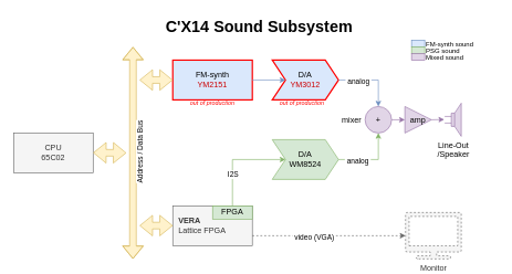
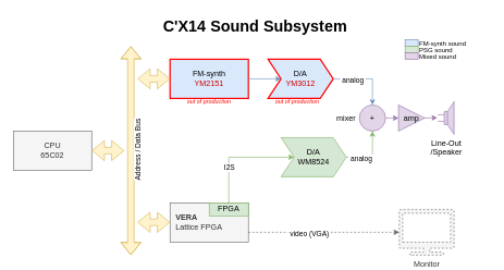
  <mxCell id="0" />
  <mxCell id="1" parent="0" />
  <mxCell id="2" value="&amp;nbsp; &lt;b&gt;VERA&lt;/b&gt;&lt;br&gt;&amp;nbsp; Lattice FPGA" style="rounded=0;whiteSpace=wrap;html=1;align=left;fillColor=#f5f5f5;fontColor=#333333;strokeColor=#666666;" parent="1" vertex="1"><mxGeometry x="260" y="310" width="120" height="60" as="geometry" /></mxCell>
  <mxCell id="3" value="FPGA" style="rounded=0;whiteSpace=wrap;html=1;fillColor=#d5e8d4;strokeColor=#82b366;" parent="1" vertex="1"><mxGeometry x="320" y="310" width="60" height="20" as="geometry" /></mxCell>
  <mxCell id="4" value="" style="endArrow=classic;html=1;rounded=0;exitX=1;exitY=0.75;exitDx=0;exitDy=0;fillColor=#f5f5f5;strokeColor=#666666;dashed=1;" parent="1" source="2" target="21" edge="1"><mxGeometry width="50" height="50" relative="1" as="geometry"><mxPoint x="390" y="400" as="sourcePoint" /><mxPoint x="640" y="350" as="targetPoint" /></mxGeometry></mxCell>
  <mxCell id="5" value="&amp;nbsp;video (VGA)" style="edgeLabel;html=1;align=center;verticalAlign=middle;resizable=0;points=[];" parent="4" vertex="1" connectable="0"><mxGeometry x="-0.21" y="-1" relative="1" as="geometry"><mxPoint as="offset" /></mxGeometry></mxCell>
- <mxCell id="6" value="D/A&lt;br&gt;WM8524" style="shape=step;perimeter=stepPerimeter;whiteSpace=wrap;html=1;fixedSize=1;size=20;fillColor=#d5e8d4;strokeColor=#82b366;" parent="1" vertex="1"><mxGeometry x="410" y="210" width="100" height="60" as="geometry" /></mxCell>
+ <mxCell id="6" value="D/A&lt;br&gt;WM8524" style="shape=step;perimeter=stepPerimeter;whiteSpace=wrap;html=1;fixedSize=1;size=20;fillColor=#d5e8d4;strokeColor=#82b366;" parent="1" vertex="1"><mxGeometry x="430" y="210" width="100" height="60" as="geometry" /></mxCell>
  <mxCell id="7" value="" style="endArrow=classic;html=1;rounded=0;exitX=0.5;exitY=0;exitDx=0;exitDy=0;fillColor=#d5e8d4;strokeColor=#82b366;" parent="1" source="3" target="6" edge="1"><mxGeometry width="50" height="50" relative="1" as="geometry"><mxPoint x="320" y="290" as="sourcePoint" /><mxPoint x="370" y="240" as="targetPoint" /><Array as="points"><mxPoint x="350" y="240" /></Array></mxGeometry></mxCell>
  <mxCell id="8" value="&amp;nbsp;I2S&amp;nbsp;" style="edgeLabel;html=1;align=center;verticalAlign=middle;resizable=0;points=[];" parent="7" vertex="1" connectable="0"><mxGeometry x="-0.356" relative="1" as="geometry"><mxPoint as="offset" /></mxGeometry></mxCell>
  <mxCell id="9" value="+" style="ellipse;whiteSpace=wrap;html=1;aspect=fixed;fillColor=#e1d5e7;strokeColor=#9673a6;" parent="1" vertex="1"><mxGeometry x="550" y="160" width="40" height="40" as="geometry" /></mxCell>
  <mxCell id="10" value="FM-synth&lt;br&gt;&lt;font color=&quot;#cc0000&quot;&gt;YM2151&lt;/font&gt;" style="rounded=0;whiteSpace=wrap;html=1;fillColor=#dae8fc;strokeColor=#FF0000;strokeWidth=2;perimeterSpacing=0;" parent="1" vertex="1"><mxGeometry x="260" y="90" width="120" height="60" as="geometry" /></mxCell>
  <mxCell id="11" value="D/A&lt;br&gt;&lt;font color=&quot;#cc0000&quot;&gt;YM3012&lt;/font&gt;" style="shape=step;perimeter=stepPerimeter;whiteSpace=wrap;html=1;fixedSize=1;fillColor=#dae8fc;strokeColor=#FF0000;strokeWidth=2;" parent="1" vertex="1"><mxGeometry x="410" y="90" width="100" height="60" as="geometry" /></mxCell>
  <mxCell id="12" value="" style="endArrow=classic;html=1;rounded=0;exitX=1;exitY=0.5;exitDx=0;exitDy=0;entryX=0.5;entryY=1;entryDx=0;entryDy=0;fillColor=#d5e8d4;strokeColor=#82b366;" parent="1" source="6" target="9" edge="1"><mxGeometry width="50" height="50" relative="1" as="geometry"><mxPoint x="440" y="220" as="sourcePoint" /><mxPoint x="490" y="170" as="targetPoint" /><Array as="points"><mxPoint x="570" y="240" /></Array></mxGeometry></mxCell>
  <mxCell id="13" value="&amp;nbsp;analog&amp;nbsp;" style="edgeLabel;html=1;align=center;verticalAlign=middle;resizable=0;points=[];" parent="12" vertex="1" connectable="0"><mxGeometry x="-0.448" y="-1" relative="1" as="geometry"><mxPoint as="offset" /></mxGeometry></mxCell>
  <mxCell id="14" value="" style="endArrow=classic;html=1;rounded=0;exitX=1;exitY=0.5;exitDx=0;exitDy=0;entryX=0.5;entryY=0;entryDx=0;entryDy=0;fillColor=#dae8fc;strokeColor=#6c8ebf;" parent="1" source="11" target="9" edge="1"><mxGeometry width="50" height="50" relative="1" as="geometry"><mxPoint x="440" y="220" as="sourcePoint" /><mxPoint x="490" y="170" as="targetPoint" /><Array as="points"><mxPoint x="570" y="120" /></Array></mxGeometry></mxCell>
  <mxCell id="15" value="&amp;nbsp;analog&amp;nbsp;" style="edgeLabel;html=1;align=center;verticalAlign=middle;resizable=0;points=[];" parent="14" vertex="1" connectable="0"><mxGeometry x="-0.424" y="-1" relative="1" as="geometry"><mxPoint as="offset" /></mxGeometry></mxCell>
  <mxCell id="16" value="" style="endArrow=classic;html=1;rounded=0;exitX=1;exitY=0.5;exitDx=0;exitDy=0;fillColor=#dae8fc;strokeColor=#6c8ebf;" parent="1" source="10" target="11" edge="1"><mxGeometry width="50" height="50" relative="1" as="geometry"><mxPoint x="440" y="220" as="sourcePoint" /><mxPoint x="490" y="170" as="targetPoint" /></mxGeometry></mxCell>
  <mxCell id="17" value="mixer" style="text;html=1;strokeColor=none;fillColor=none;align=center;verticalAlign=middle;whiteSpace=wrap;rounded=0;" parent="1" vertex="1"><mxGeometry x="500" y="165" width="60" height="30" as="geometry" /></mxCell>
  <mxCell id="18" value="amp" style="triangle;whiteSpace=wrap;html=1;fillColor=#e1d5e7;strokeColor=#9673a6;" parent="1" vertex="1"><mxGeometry x="610" y="160" width="40" height="40" as="geometry" /></mxCell>
  <mxCell id="19" value="" style="endArrow=classic;html=1;rounded=0;exitX=1;exitY=0.5;exitDx=0;exitDy=0;entryX=0;entryY=0.5;entryDx=0;entryDy=0;fillColor=#e1d5e7;strokeColor=#9673a6;" parent="1" source="9" target="18" edge="1"><mxGeometry width="50" height="50" relative="1" as="geometry"><mxPoint x="440" y="220" as="sourcePoint" /><mxPoint x="490" y="170" as="targetPoint" /></mxGeometry></mxCell>
  <mxCell id="20" value="Line-Out &lt;br&gt;/Speaker" style="pointerEvents=1;verticalLabelPosition=bottom;shadow=0;dashed=0;align=center;html=1;verticalAlign=top;shape=mxgraph.electrical.electro-mechanical.loudspeaker;fillColor=#e1d5e7;strokeColor=#9673a6;" parent="1" vertex="1"><mxGeometry x="670" y="155" width="25" height="50" as="geometry" /></mxCell>
  <mxCell id="21" value="Monitor" style="sketch=0;pointerEvents=1;shadow=0;dashed=1;html=1;strokeColor=#666666;fillColor=#f5f5f5;labelPosition=center;verticalLabelPosition=bottom;verticalAlign=top;outlineConnect=0;align=center;shape=mxgraph.office.devices.tv;fontColor=#333333;" parent="1" vertex="1"><mxGeometry x="611" y="320" width="84" height="70" as="geometry" /></mxCell>
  <mxCell id="22" value="" style="endArrow=classic;html=1;rounded=0;exitX=1;exitY=0.5;exitDx=0;exitDy=0;entryX=-0.025;entryY=0.492;entryDx=0;entryDy=0;entryPerimeter=0;fillColor=#e1d5e7;strokeColor=#9673a6;" parent="1" source="18" target="20" edge="1"><mxGeometry width="50" height="50" relative="1" as="geometry"><mxPoint x="590" y="350" as="sourcePoint" /><mxPoint x="640" y="300" as="targetPoint" /></mxGeometry></mxCell>
  <mxCell id="23" value="CPU&lt;br&gt;65C02" style="rounded=0;whiteSpace=wrap;html=1;fillColor=#f5f5f5;fontColor=#333333;strokeColor=#666666;" parent="1" vertex="1"><mxGeometry x="20" y="200" width="120" height="60" as="geometry" /></mxCell>
  <mxCell id="24" value="" style="shape=flexArrow;endArrow=classic;startArrow=classic;html=1;rounded=0;fillColor=#fff2cc;strokeColor=#d6b656;" parent="1" edge="1"><mxGeometry width="100" height="100" relative="1" as="geometry"><mxPoint x="200" y="390" as="sourcePoint" /><mxPoint x="200" y="70" as="targetPoint" /><Array as="points"><mxPoint x="200" y="230" /></Array></mxGeometry></mxCell>
  <mxCell id="25" value="Address / Data Bus" style="edgeLabel;html=1;align=center;verticalAlign=middle;resizable=0;points=[];rotation=-90;" parent="24" vertex="1" connectable="0"><mxGeometry x="-0.041" y="-8" relative="1" as="geometry"><mxPoint x="2" y="-7" as="offset" /></mxGeometry></mxCell>
  <mxCell id="26" value="" style="shape=flexArrow;endArrow=classic;startArrow=classic;html=1;rounded=0;entryX=0;entryY=0.5;entryDx=0;entryDy=0;fillColor=#fff2cc;strokeColor=#d6b656;" parent="1" target="10" edge="1"><mxGeometry width="100" height="100" relative="1" as="geometry"><mxPoint x="210" y="120" as="sourcePoint" /><mxPoint x="370" y="280" as="targetPoint" /></mxGeometry></mxCell>
  <mxCell id="27" value="" style="shape=flexArrow;endArrow=classic;startArrow=classic;html=1;rounded=0;entryX=0;entryY=0.5;entryDx=0;entryDy=0;fillColor=#fff2cc;strokeColor=#d6b656;" parent="1" edge="1"><mxGeometry width="100" height="100" relative="1" as="geometry"><mxPoint x="210" y="339.71" as="sourcePoint" /><mxPoint x="260" y="339.71" as="targetPoint" /></mxGeometry></mxCell>
  <mxCell id="28" value="" style="shape=flexArrow;endArrow=classic;startArrow=classic;html=1;rounded=0;fillColor=#fff2cc;strokeColor=#d6b656;" parent="1" edge="1"><mxGeometry width="100" height="100" relative="1" as="geometry"><mxPoint x="140" y="229.71" as="sourcePoint" /><mxPoint x="190" y="230" as="targetPoint" /></mxGeometry></mxCell>
  <mxCell id="29" value="C'X14 Sound Subsystem" style="text;strokeColor=none;fillColor=none;html=1;fontSize=24;fontStyle=1;verticalAlign=middle;align=center;" parent="1" vertex="1"><mxGeometry x="190" y="20" width="400" height="40" as="geometry" /></mxCell>
  <mxCell id="30" value="out of production" style="text;html=1;strokeColor=none;fillColor=none;align=center;verticalAlign=middle;whiteSpace=wrap;rounded=0;fontStyle=2;fontColor=#FF0000;fontSize=9;" parent="1" vertex="1"><mxGeometry x="275" y="150" width="90" height="10" as="geometry" /></mxCell>
  <mxCell id="31" value="out of production" style="text;html=1;strokeColor=none;fillColor=none;align=center;verticalAlign=middle;whiteSpace=wrap;rounded=0;fontStyle=2;fontColor=#FF0000;fontSize=9;" parent="1" vertex="1"><mxGeometry x="410" y="150" width="90" height="10" as="geometry" /></mxCell>
  <mxCell id="32" value="" style="rounded=0;whiteSpace=wrap;html=1;fillColor=#dae8fc;strokeColor=#6c8ebf;" parent="1" vertex="1"><mxGeometry x="620" y="60" width="20" height="10" as="geometry" /></mxCell>
  <mxCell id="33" value="FM-synth sound" style="text;html=1;strokeColor=none;fillColor=none;align=left;verticalAlign=middle;whiteSpace=wrap;rounded=0;fontSize=10;" parent="1" vertex="1"><mxGeometry x="640" y="60" width="110" height="10" as="geometry" /></mxCell>
  <mxCell id="34" value="" style="rounded=0;whiteSpace=wrap;html=1;fillColor=#d5e8d4;strokeColor=#82b366;" parent="1" vertex="1"><mxGeometry x="620" y="70" width="20" height="10" as="geometry" /></mxCell>
  <mxCell id="35" value="PSG sound" style="text;html=1;strokeColor=none;fillColor=none;align=left;verticalAlign=middle;whiteSpace=wrap;rounded=0;fontSize=10;" parent="1" vertex="1"><mxGeometry x="640" y="70" width="110" height="10" as="geometry" /></mxCell>
  <mxCell id="36" value="" style="rounded=0;whiteSpace=wrap;html=1;fillColor=#e1d5e7;strokeColor=#9673a6;" parent="1" vertex="1"><mxGeometry x="620" y="80" width="20" height="10" as="geometry" /></mxCell>
  <mxCell id="37" value="Mixed sound" style="text;html=1;strokeColor=none;fillColor=none;align=left;verticalAlign=middle;whiteSpace=wrap;rounded=0;fontSize=10;" parent="1" vertex="1"><mxGeometry x="640" y="80" width="110" height="10" as="geometry" /></mxCell>
